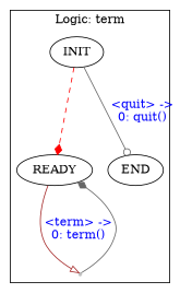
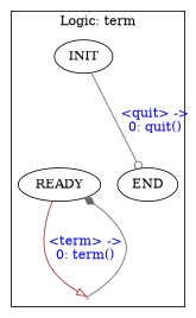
  digraph {
    mindist=2.5
    ranksep=1
    edge [arrowhead=diamond color=gray40 ranksep=3 style=solid fontcolor=blue]
    n1 [label=INIT]
    n2 [label=READY]
    n3 [label=END]
    aux_66278885 [color=grey shape=point]
    subgraph sub_1 {
      label="Layer: RPNCalc2"
      subgraph cluster_2 {
        label="Logic: term"
        n1
        n2
        n3
        aux_66278885
      }
    }
-   n1 -> n2 [color=red style=dashed fontcolor=""]
    n1 -> n3 [arrowhead=odot label="<quit> ->\n0: quit()"]
    n2 -> aux_66278885 [arrowhead=onormal color=brown label="<term> ->\n0: term()"]
    aux_66278885 -> n2
  }
